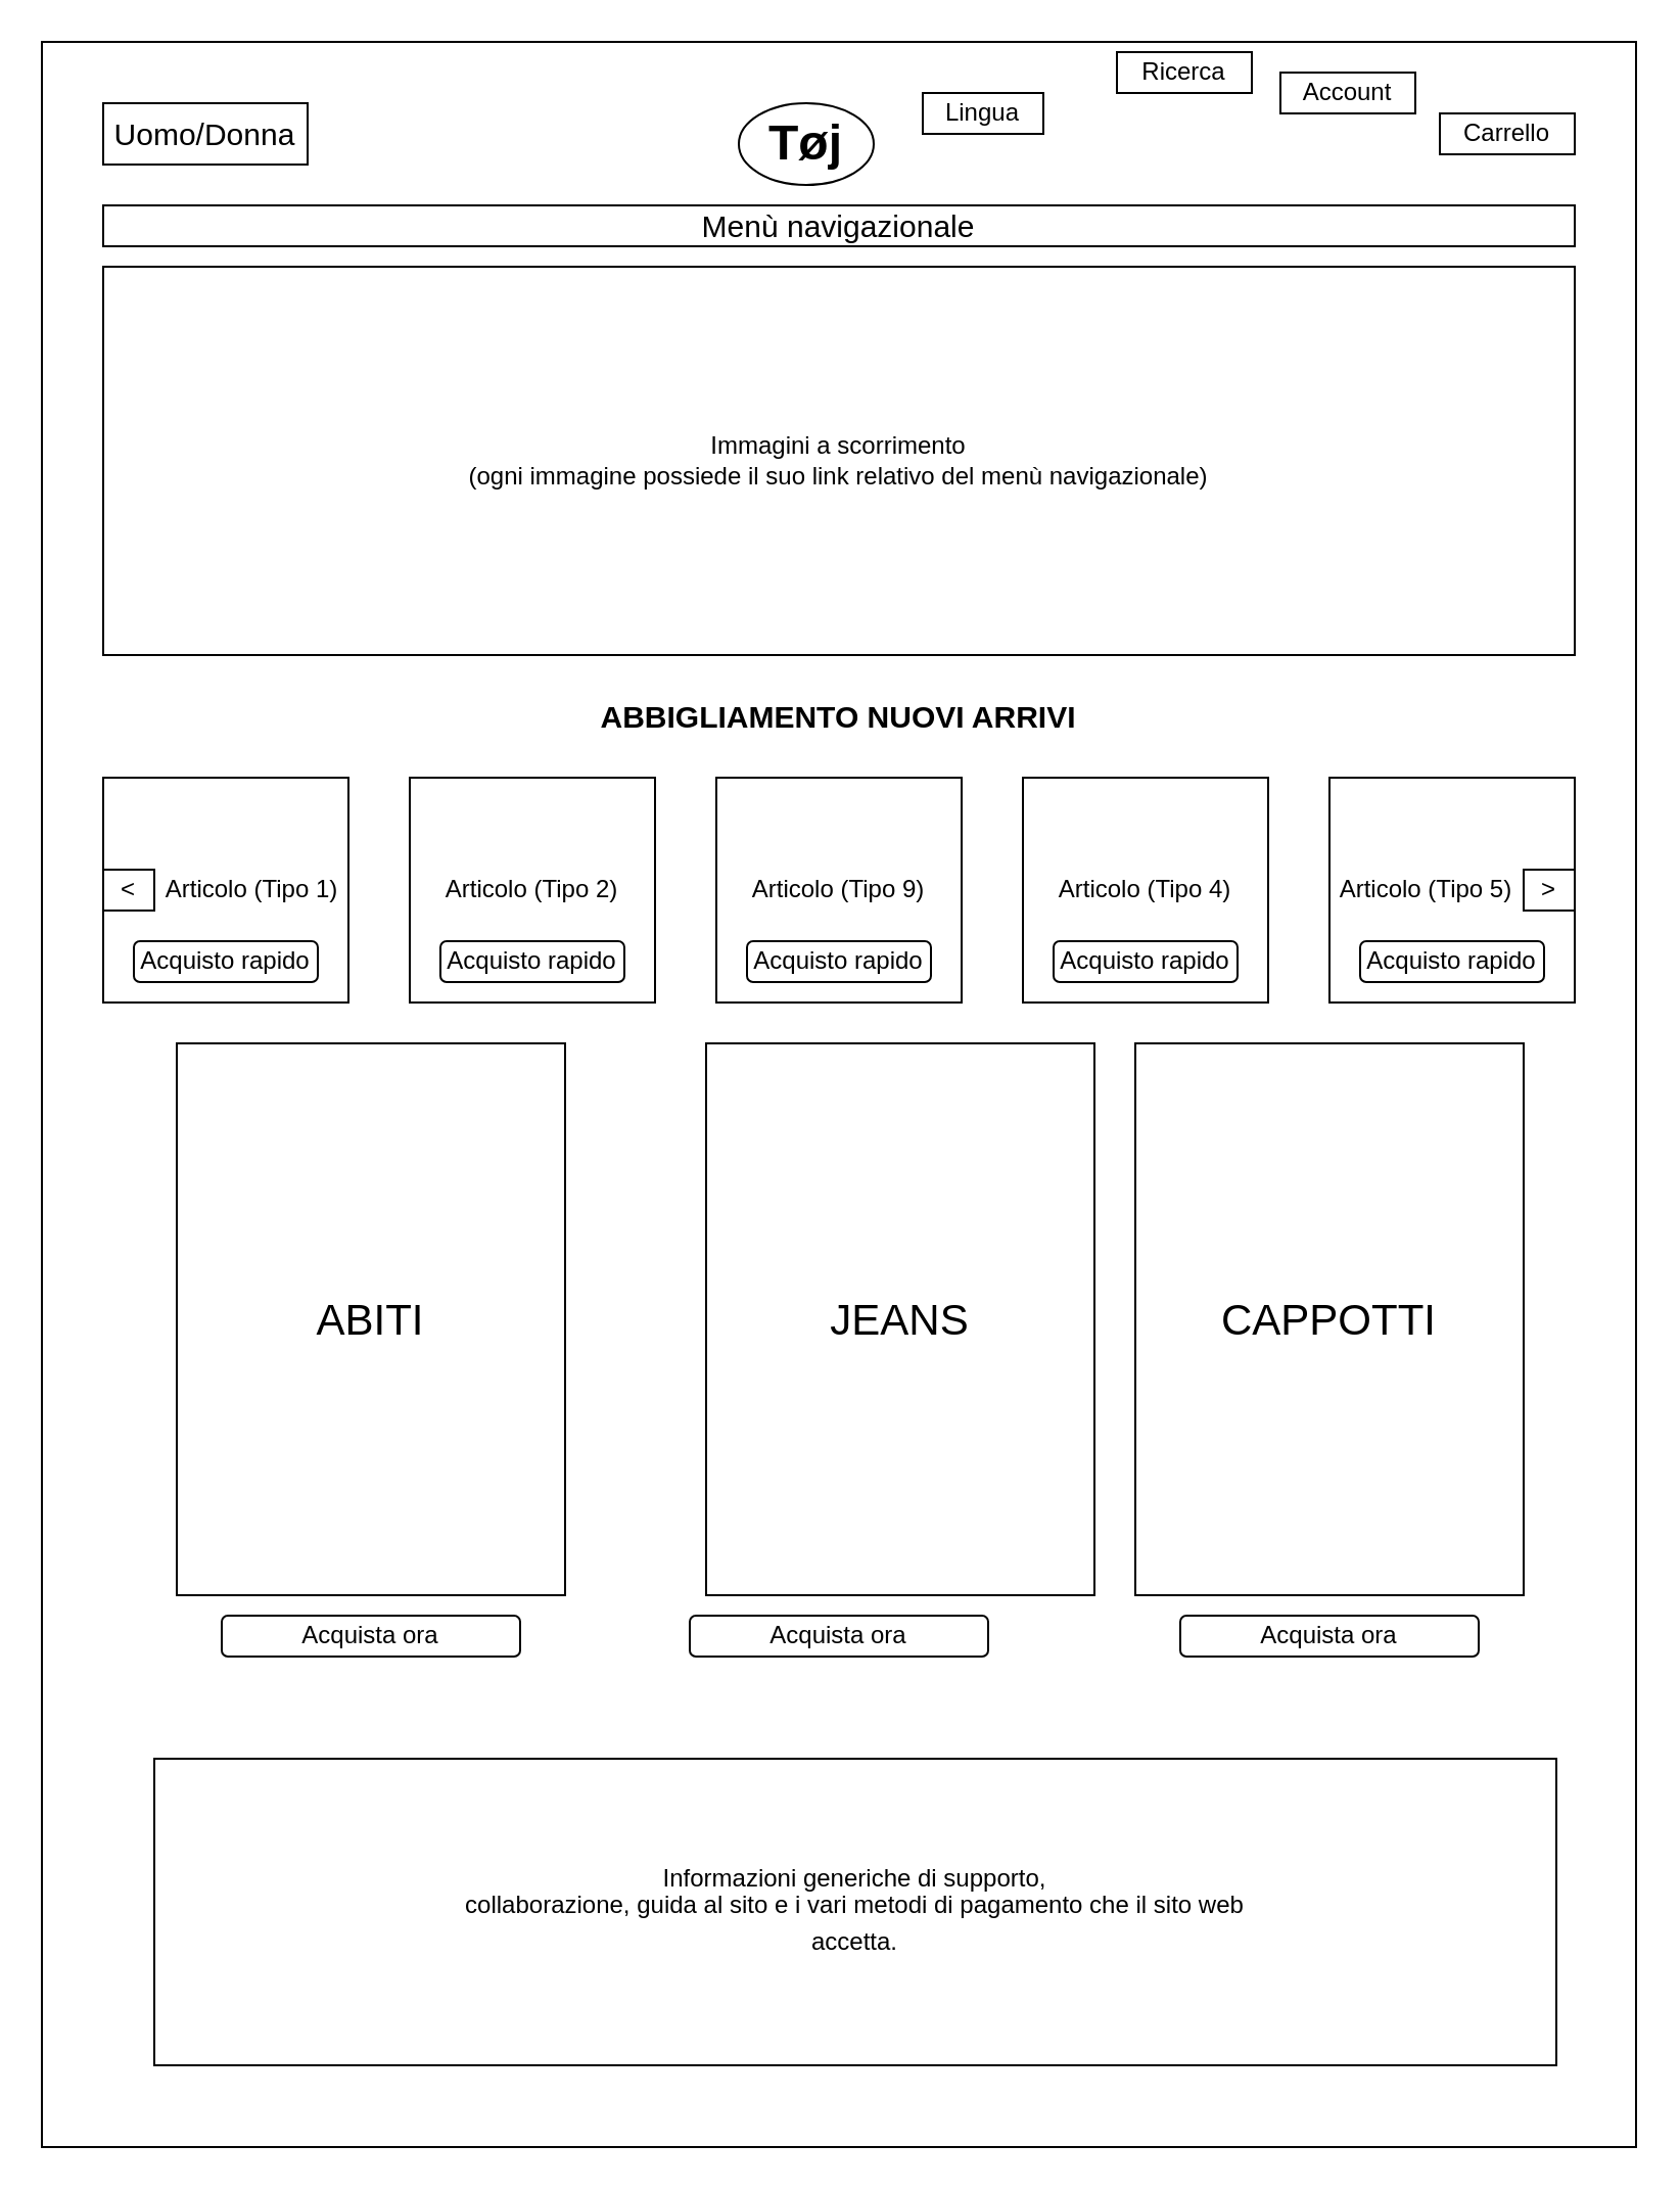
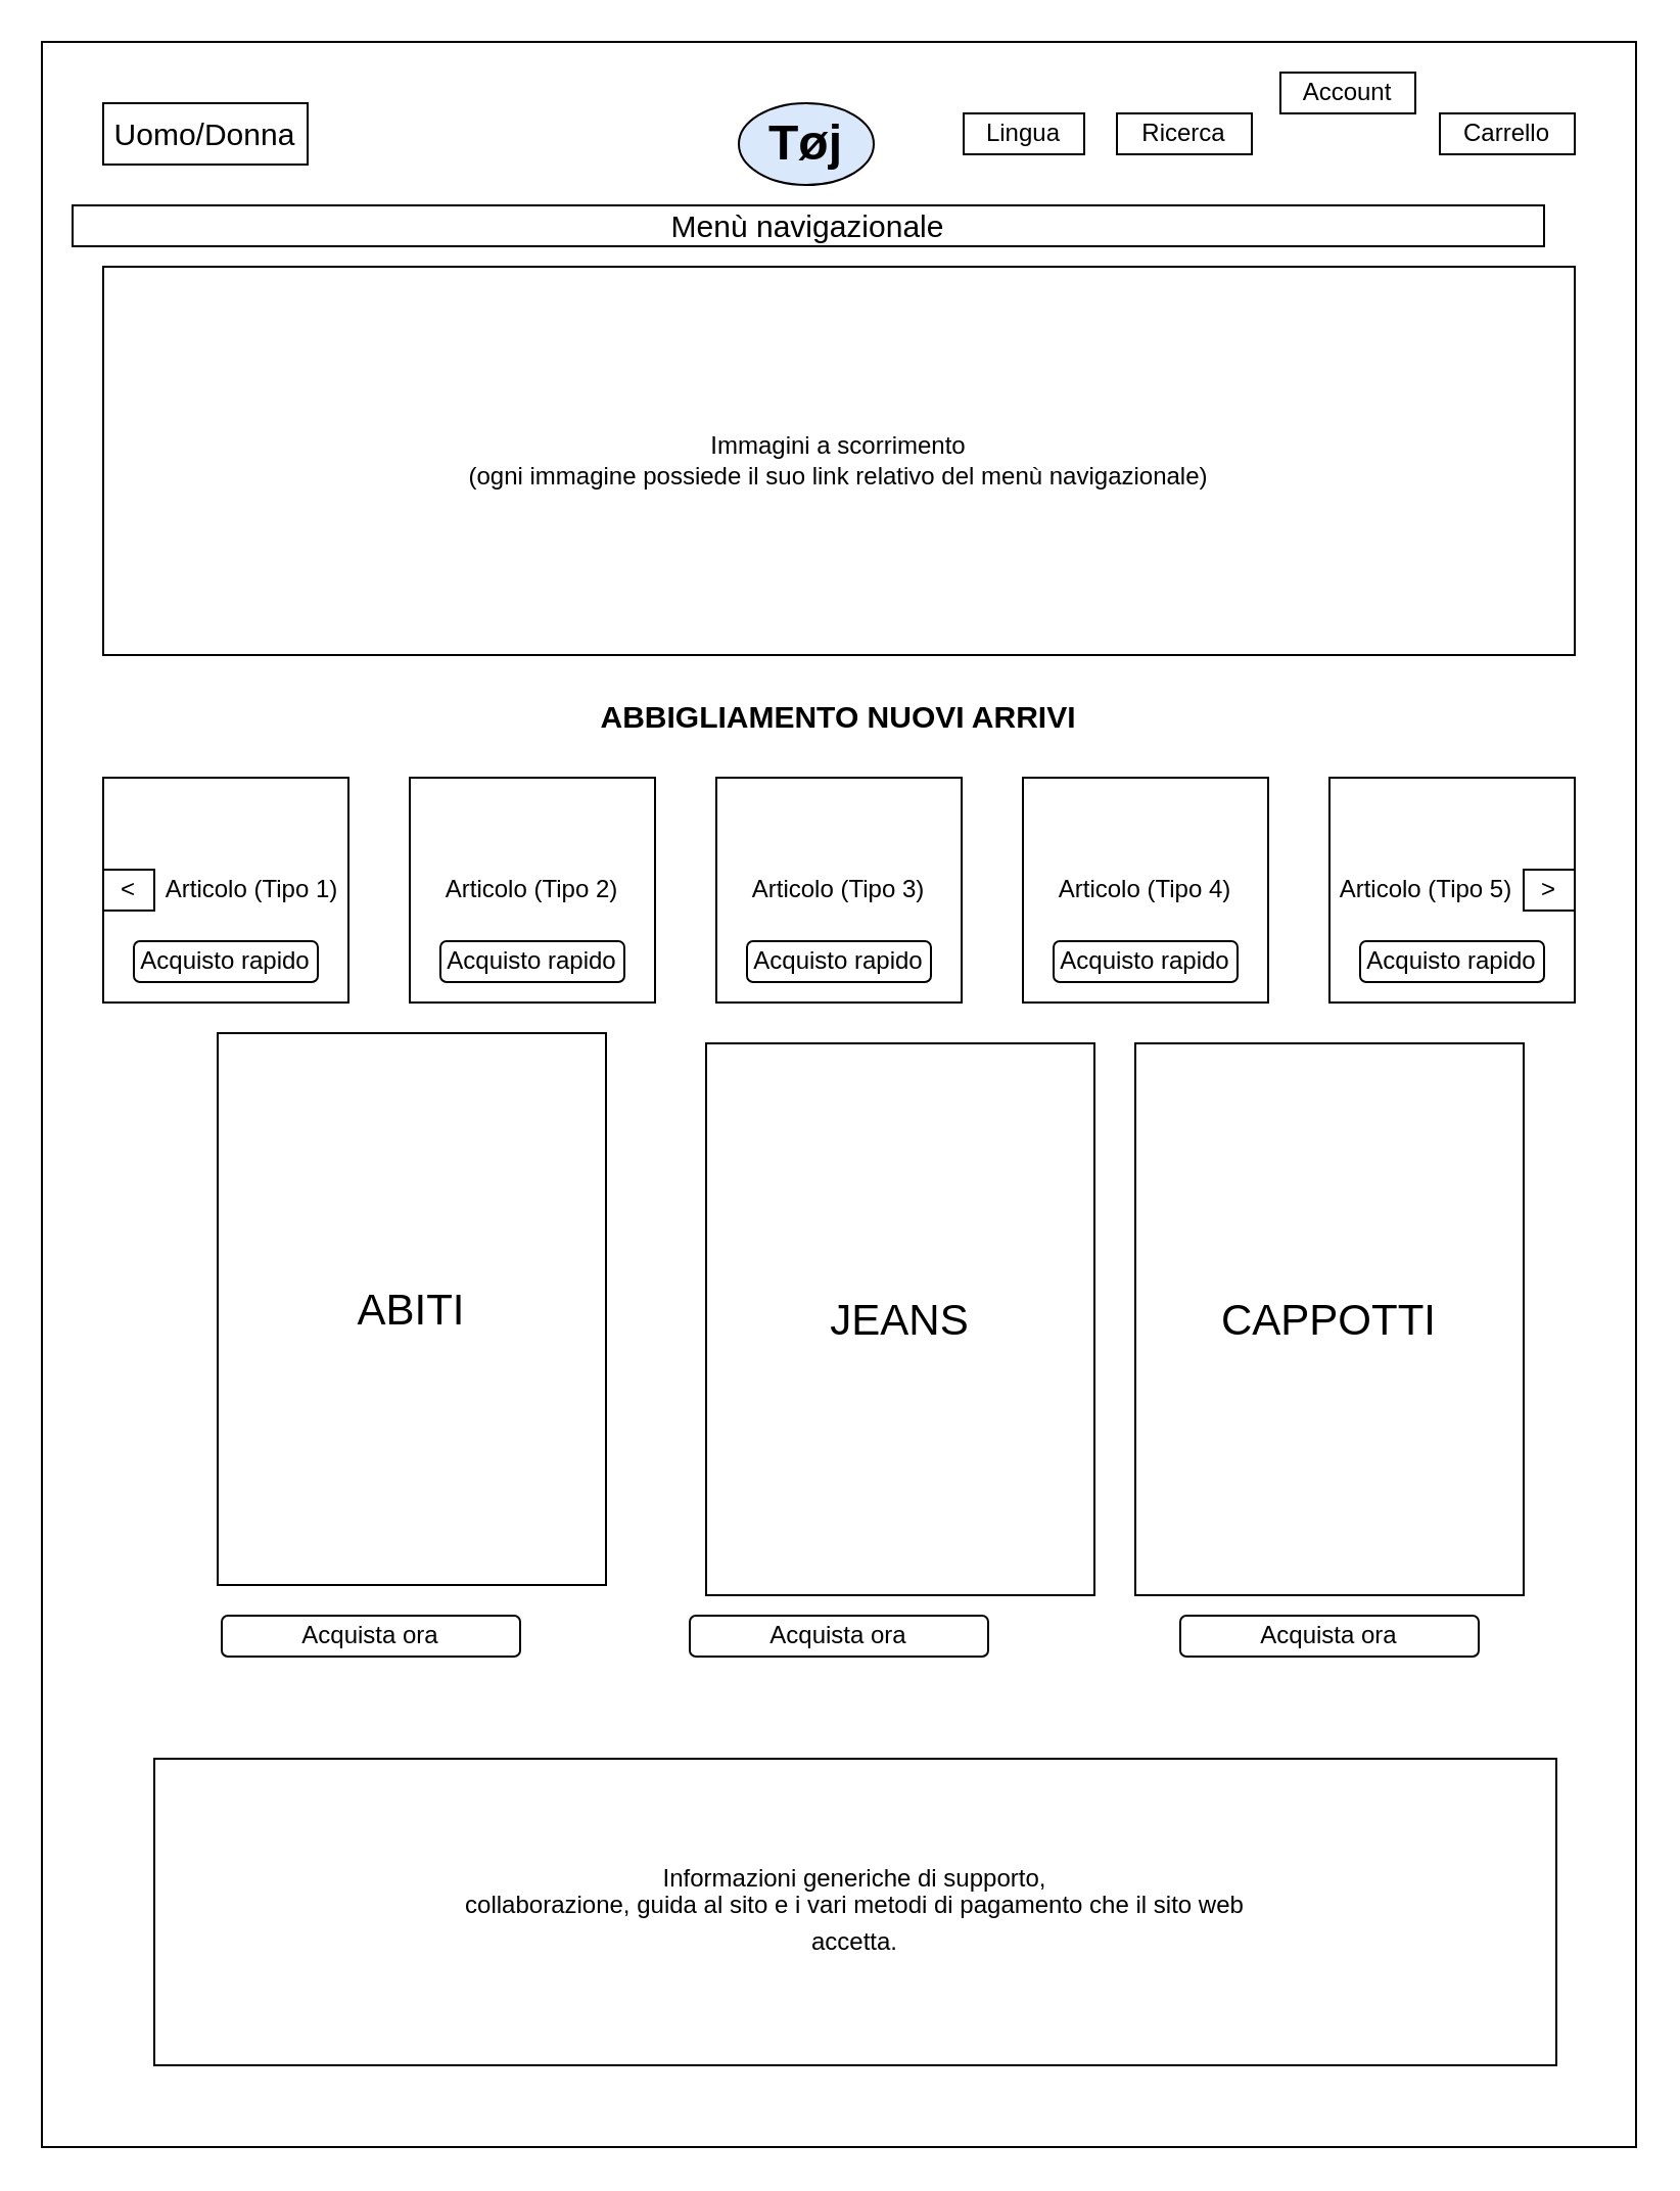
  <mxCell id="0" />
  <mxCell id="1" parent="0" />
  <mxCell id="2" value="" style="rounded=0;whiteSpace=wrap;html=1;" parent="1" vertex="1"><mxGeometry x="20" y="20" width="780" height="1030" as="geometry" /></mxCell>
- <mxCell id="3" value="&lt;font size=&quot;1&quot;&gt;&lt;b style=&quot;font-size: 24px&quot;&gt;Tøj&lt;/b&gt;&lt;/font&gt;" style="ellipse;whiteSpace=wrap;html=1;" parent="1" vertex="1"><mxGeometry x="361" y="50" width="66" height="40" as="geometry" /></mxCell>
+ <mxCell id="3" value="&lt;font size=&quot;1&quot;&gt;&lt;b style=&quot;font-size: 24px&quot;&gt;Tøj&lt;/b&gt;&lt;/font&gt;" style="ellipse;whiteSpace=wrap;html=1;fillColor=#dae8fc;" parent="1" vertex="1"><mxGeometry x="361" y="50" width="66" height="40" as="geometry" /></mxCell>
  <mxCell id="4" value="&lt;font style=&quot;font-size: 15px&quot;&gt;Uomo/Donna&lt;/font&gt;" style="rounded=0;whiteSpace=wrap;html=1;" parent="1" vertex="1"><mxGeometry x="50" y="50" width="100" height="30" as="geometry" /></mxCell>
- <mxCell id="5" value="&lt;font style=&quot;font-size: 12px&quot;&gt;Ricerca&lt;/font&gt;" style="rounded=0;whiteSpace=wrap;html=1;" parent="1" vertex="1"><mxGeometry x="546" y="25" width="66" height="20" as="geometry" /></mxCell>
+ <mxCell id="5" value="&lt;font style=&quot;font-size: 12px&quot;&gt;Ricerca&lt;/font&gt;" style="rounded=0;whiteSpace=wrap;html=1;" parent="1" vertex="1"><mxGeometry x="546" y="55" width="66" height="20" as="geometry" /></mxCell>
  <mxCell id="6" value="&lt;font style=&quot;font-size: 12px&quot;&gt;Account&lt;/font&gt;" style="rounded=0;whiteSpace=wrap;html=1;" parent="1" vertex="1"><mxGeometry x="626" y="35" width="66" height="20" as="geometry" /></mxCell>
  <mxCell id="7" value="&lt;font style=&quot;font-size: 12px&quot;&gt;Carrello&lt;/font&gt;" style="rounded=0;whiteSpace=wrap;html=1;" parent="1" vertex="1"><mxGeometry x="704" y="55" width="66" height="20" as="geometry" /></mxCell>
- <mxCell id="8" value="&lt;font style=&quot;font-size: 15px&quot;&gt;Menù navigazionale&lt;/font&gt;" style="rounded=0;whiteSpace=wrap;html=1;" parent="1" vertex="1"><mxGeometry x="50" y="100" width="720" height="20" as="geometry" /></mxCell>
+ <mxCell id="8" value="&lt;font style=&quot;font-size: 15px&quot;&gt;Menù navigazionale&lt;/font&gt;" style="rounded=0;whiteSpace=wrap;html=1;" parent="1" vertex="1"><mxGeometry x="35" y="100" width="720" height="20" as="geometry" /></mxCell>
  <mxCell id="9" value="Immagini a scorrimento &lt;br&gt;(ogni immagine possiede il suo link relativo del menù navigazionale)" style="rounded=0;whiteSpace=wrap;html=1;" parent="1" vertex="1"><mxGeometry x="50" y="130" width="720" height="190" as="geometry" /></mxCell>
  <mxCell id="10" value="&amp;nbsp; &amp;nbsp; &amp;nbsp; &amp;nbsp; Articolo (Tipo 1)" style="rounded=0;whiteSpace=wrap;html=1;" parent="1" vertex="1"><mxGeometry x="50" y="380" width="120" height="110" as="geometry" /></mxCell>
  <mxCell id="11" value="Articolo (Tipo 2)" style="rounded=0;whiteSpace=wrap;html=1;" parent="1" vertex="1"><mxGeometry x="200" y="380" width="120" height="110" as="geometry" /></mxCell>
- <mxCell id="12" value="Articolo (Tipo 9)" style="rounded=0;whiteSpace=wrap;html=1;" parent="1" vertex="1"><mxGeometry x="350" y="380" width="120" height="110" as="geometry" /></mxCell>
+ <mxCell id="12" value="Articolo (Tipo 3)" style="rounded=0;whiteSpace=wrap;html=1;" parent="1" vertex="1"><mxGeometry x="350" y="380" width="120" height="110" as="geometry" /></mxCell>
  <mxCell id="13" value="Articolo (Tipo 4)" style="rounded=0;whiteSpace=wrap;html=1;" parent="1" vertex="1"><mxGeometry x="500" y="380" width="120" height="110" as="geometry" /></mxCell>
  <mxCell id="14" value="&amp;nbsp;Articolo (Tipo 5)" style="rounded=0;whiteSpace=wrap;html=1;align=left;" parent="1" vertex="1"><mxGeometry x="650" y="380" width="120" height="110" as="geometry" /></mxCell>
  <mxCell id="15" value="&lt;p class=&quot;MsoNormal&quot; style=&quot;line-height: 115%&quot;&gt;&lt;span class=&quot;MsoHyperlink&quot;&gt;&lt;span style=&quot;line-height: 115%&quot;&gt;&lt;font style=&quot;font-size: 12px&quot;&gt;Informazioni generiche di supporto,&lt;br&gt;collaborazione, guida al sito e i vari metodi di pagamento che il sito web&lt;br&gt;accetta.&lt;/font&gt;&lt;/span&gt;&lt;/span&gt;&lt;span style=&quot;font-size: 12.0pt ; line-height: 115%&quot;&gt;&lt;/span&gt;&lt;/p&gt;" style="rounded=0;whiteSpace=wrap;html=1;" parent="1" vertex="1"><mxGeometry x="75" y="860" width="686" height="150" as="geometry" /></mxCell>
  <mxCell id="16" value="&lt;b&gt;&lt;font style=&quot;font-size: 15px&quot;&gt;ABBIGLIAMENTO NUOVI ARRIVI&lt;/font&gt;&lt;/b&gt;" style="text;html=1;strokeColor=none;fillColor=none;align=center;verticalAlign=middle;whiteSpace=wrap;rounded=0;" vertex="1" parent="1"><mxGeometry x="290" y="340" width="240" height="20" as="geometry" /></mxCell>
  <mxCell id="17" value="&lt;font&gt;&lt;/font&gt;Acquisto rapido" style="rounded=1;whiteSpace=wrap;html=1;" vertex="1" parent="1"><mxGeometry x="65" y="460" width="90" height="20" as="geometry" /></mxCell>
  <mxCell id="18" value="&lt;font&gt;&lt;/font&gt;Acquisto rapido" style="rounded=1;whiteSpace=wrap;html=1;" vertex="1" parent="1"><mxGeometry x="215" y="460" width="90" height="20" as="geometry" /></mxCell>
  <mxCell id="19" value="&lt;font&gt;&lt;/font&gt;Acquisto rapido" style="rounded=1;whiteSpace=wrap;html=1;" vertex="1" parent="1"><mxGeometry x="365" y="460" width="90" height="20" as="geometry" /></mxCell>
  <mxCell id="20" value="&lt;font&gt;&lt;/font&gt;Acquisto rapido" style="rounded=1;whiteSpace=wrap;html=1;" vertex="1" parent="1"><mxGeometry x="515" y="460" width="90" height="20" as="geometry" /></mxCell>
  <mxCell id="21" value="&lt;font&gt;&lt;/font&gt;Acquisto rapido" style="rounded=1;whiteSpace=wrap;html=1;" vertex="1" parent="1"><mxGeometry x="665" y="460" width="90" height="20" as="geometry" /></mxCell>
- <mxCell id="22" value="&lt;font style=&quot;font-size: 21px&quot;&gt;ABITI&lt;/font&gt;" style="rounded=0;whiteSpace=wrap;html=1;" vertex="1" parent="1"><mxGeometry x="86" y="510" width="190" height="270" as="geometry" /></mxCell>
+ <mxCell id="22" value="&lt;font style=&quot;font-size: 21px&quot;&gt;ABITI&lt;/font&gt;" style="rounded=0;whiteSpace=wrap;html=1;" vertex="1" parent="1"><mxGeometry x="106" y="505" width="190" height="270" as="geometry" /></mxCell>
  <mxCell id="23" value="&amp;lt;" style="rounded=0;whiteSpace=wrap;html=1;" vertex="1" parent="1"><mxGeometry x="50" y="425" width="25" height="20" as="geometry" /></mxCell>
  <mxCell id="24" value="&amp;gt;" style="rounded=0;whiteSpace=wrap;html=1;" vertex="1" parent="1"><mxGeometry x="745" y="425" width="25" height="20" as="geometry" /></mxCell>
  <mxCell id="25" value="&lt;font style=&quot;font-size: 21px&quot;&gt;JEANS&lt;/font&gt;" style="rounded=0;whiteSpace=wrap;html=1;" vertex="1" parent="1"><mxGeometry x="345" y="510" width="190" height="270" as="geometry" /></mxCell>
  <mxCell id="26" value="&lt;font style=&quot;font-size: 21px&quot;&gt;CAPPOTTI&lt;/font&gt;" style="rounded=0;whiteSpace=wrap;html=1;" vertex="1" parent="1"><mxGeometry x="555" y="510" width="190" height="270" as="geometry" /></mxCell>
  <mxCell id="27" value="Acquista ora" style="rounded=1;whiteSpace=wrap;html=1;" vertex="1" parent="1"><mxGeometry x="108" y="790" width="146" height="20" as="geometry" /></mxCell>
  <mxCell id="28" value="Acquista ora" style="rounded=1;whiteSpace=wrap;html=1;" vertex="1" parent="1"><mxGeometry x="337" y="790" width="146" height="20" as="geometry" /></mxCell>
  <mxCell id="29" value="Acquista ora" style="rounded=1;whiteSpace=wrap;html=1;" vertex="1" parent="1"><mxGeometry x="577" y="790" width="146" height="20" as="geometry" /></mxCell>
- <mxCell id="30" value="&lt;font style=&quot;font-size: 12px&quot;&gt;Lingua&lt;/font&gt;" style="rounded=0;whiteSpace=wrap;html=1;" vertex="1" parent="1"><mxGeometry x="451" y="45" width="59" height="20" as="geometry" /></mxCell>
+ <mxCell id="30" value="&lt;font style=&quot;font-size: 12px&quot;&gt;Lingua&lt;/font&gt;" style="rounded=0;whiteSpace=wrap;html=1;" vertex="1" parent="1"><mxGeometry x="471" y="55" width="59" height="20" as="geometry" /></mxCell>
